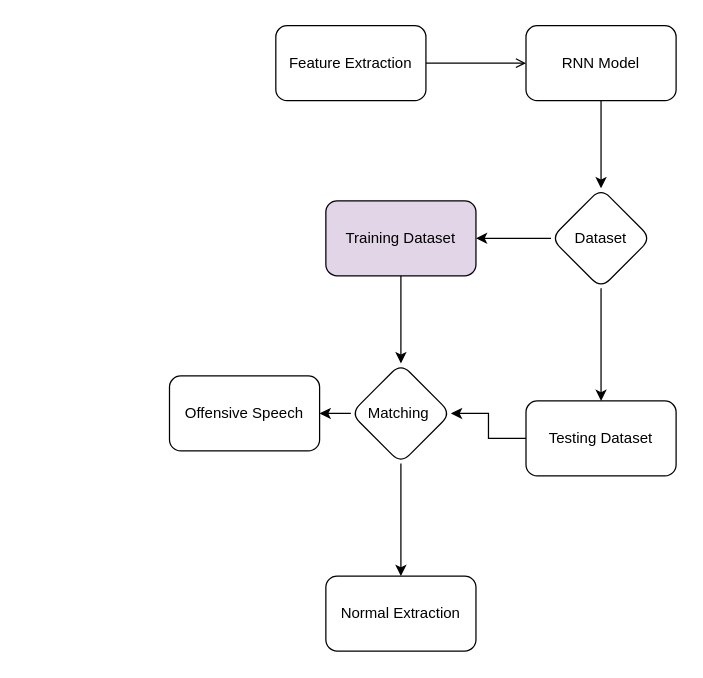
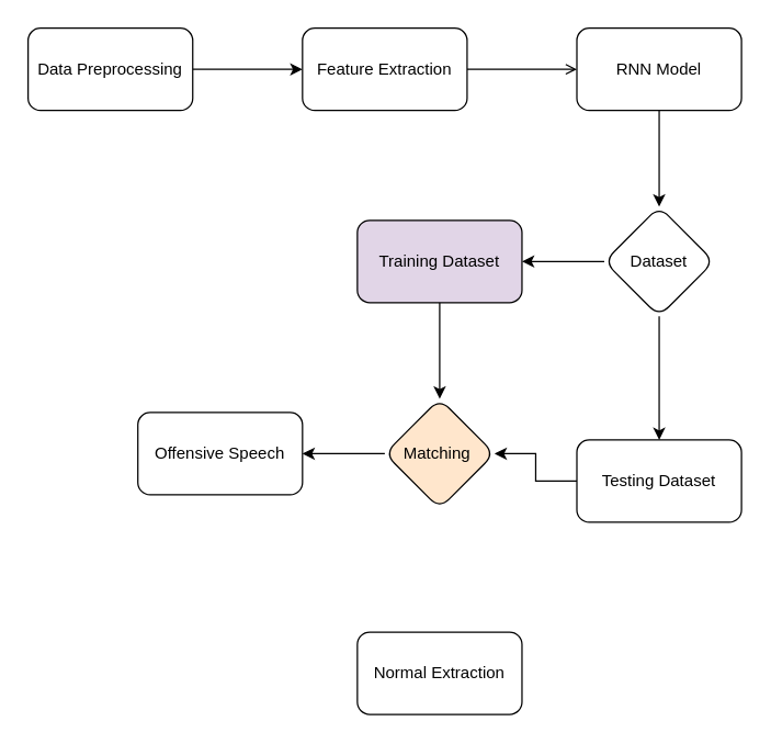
  <mxCell id="0" />
  <mxCell id="1" parent="0" />
+ <mxCell id="2" value="" style="edgeStyle=orthogonalEdgeStyle;rounded=0;orthogonalLoop=1;jettySize=auto;html=1;" edge="1" parent="1" source="3" target="5"><mxGeometry relative="1" as="geometry" /></mxCell>
+ <mxCell id="3" value="Data Preprocessing" style="whiteSpace=wrap;html=1;rounded=1;glass=0;strokeWidth=1;shadow=0;" vertex="1" parent="1"><mxGeometry x="20" y="20" width="120" height="60" as="geometry" /></mxCell>
  <mxCell id="4" value="" style="edgeStyle=orthogonalEdgeStyle;rounded=0;orthogonalLoop=1;jettySize=auto;html=1;endArrow=open;" edge="1" parent="1" source="5" target="7"><mxGeometry relative="1" as="geometry" /></mxCell>
  <mxCell id="5" value="Feature Extraction" style="whiteSpace=wrap;html=1;rounded=1;glass=0;strokeWidth=1;shadow=0;" vertex="1" parent="1"><mxGeometry x="220" y="20" width="120" height="60" as="geometry" /></mxCell>
  <mxCell id="6" value="" style="edgeStyle=orthogonalEdgeStyle;rounded=0;orthogonalLoop=1;jettySize=auto;html=1;" edge="1" parent="1" source="7" target="10"><mxGeometry relative="1" as="geometry" /></mxCell>
  <mxCell id="7" value="RNN Model" style="whiteSpace=wrap;html=1;rounded=1;glass=0;strokeWidth=1;shadow=0;" vertex="1" parent="1"><mxGeometry x="420" y="20" width="120" height="60" as="geometry" /></mxCell>
  <mxCell id="8" value="" style="edgeStyle=orthogonalEdgeStyle;rounded=0;orthogonalLoop=1;jettySize=auto;html=1;" edge="1" parent="1" source="10" target="12"><mxGeometry relative="1" as="geometry" /></mxCell>
  <mxCell id="9" value="" style="edgeStyle=orthogonalEdgeStyle;rounded=0;orthogonalLoop=1;jettySize=auto;html=1;" edge="1" parent="1" source="10" target="14"><mxGeometry relative="1" as="geometry" /></mxCell>
  <mxCell id="10" value="Dataset" style="rhombus;whiteSpace=wrap;html=1;rounded=1;glass=0;strokeWidth=1;shadow=0;" vertex="1" parent="1"><mxGeometry x="440" y="150" width="80" height="80" as="geometry" /></mxCell>
  <mxCell id="11" value="" style="edgeStyle=orthogonalEdgeStyle;rounded=0;orthogonalLoop=1;jettySize=auto;html=1;" edge="1" parent="1" source="12" target="17"><mxGeometry relative="1" as="geometry" /></mxCell>
  <mxCell id="12" value="Training Dataset" style="whiteSpace=wrap;html=1;rounded=1;glass=0;strokeWidth=1;shadow=0;fillColor=#e1d5e7;" vertex="1" parent="1"><mxGeometry x="260" y="160" width="120" height="60" as="geometry" /></mxCell>
  <mxCell id="13" value="" style="edgeStyle=orthogonalEdgeStyle;rounded=0;orthogonalLoop=1;jettySize=auto;html=1;" edge="1" parent="1" source="14" target="17"><mxGeometry relative="1" as="geometry" /></mxCell>
  <mxCell id="14" value="Testing Dataset" style="whiteSpace=wrap;html=1;rounded=1;glass=0;strokeWidth=1;shadow=0;" vertex="1" parent="1"><mxGeometry x="420" y="320" width="120" height="60" as="geometry" /></mxCell>
- <mxCell id="15" value="" style="edgeStyle=orthogonalEdgeStyle;rounded=0;orthogonalLoop=1;jettySize=auto;html=1;" edge="1" parent="1" source="17" target="18"><mxGeometry relative="1" as="geometry" /></mxCell>
  <mxCell id="16" value="" style="edgeStyle=orthogonalEdgeStyle;rounded=0;orthogonalLoop=1;jettySize=auto;html=1;" edge="1" parent="1" source="17" target="19"><mxGeometry relative="1" as="geometry" /></mxCell>
- <mxCell id="17" value="Matching&amp;nbsp;" style="rhombus;whiteSpace=wrap;html=1;rounded=1;glass=0;strokeWidth=1;shadow=0;" vertex="1" parent="1"><mxGeometry x="280" y="290" width="80" height="80" as="geometry" /></mxCell>
+ <mxCell id="17" value="Matching&amp;nbsp;" style="rhombus;whiteSpace=wrap;html=1;rounded=1;glass=0;strokeWidth=1;shadow=0;fillColor=#ffe6cc;" vertex="1" parent="1"><mxGeometry x="280" y="290" width="80" height="80" as="geometry" /></mxCell>
  <mxCell id="18" value="Normal Extraction" style="whiteSpace=wrap;html=1;rounded=1;glass=0;strokeWidth=1;shadow=0;" vertex="1" parent="1"><mxGeometry x="260" y="460" width="120" height="60" as="geometry" /></mxCell>
- <mxCell id="19" value="Offensive Speech" style="whiteSpace=wrap;html=1;rounded=1;glass=0;strokeWidth=1;shadow=0;" vertex="1" parent="1"><mxGeometry x="135" y="300" width="120" height="60" as="geometry" /></mxCell>
+ <mxCell id="19" value="Offensive Speech" style="whiteSpace=wrap;html=1;rounded=1;glass=0;strokeWidth=1;shadow=0;" vertex="1" parent="1"><mxGeometry x="100" y="300" width="120" height="60" as="geometry" /></mxCell>
